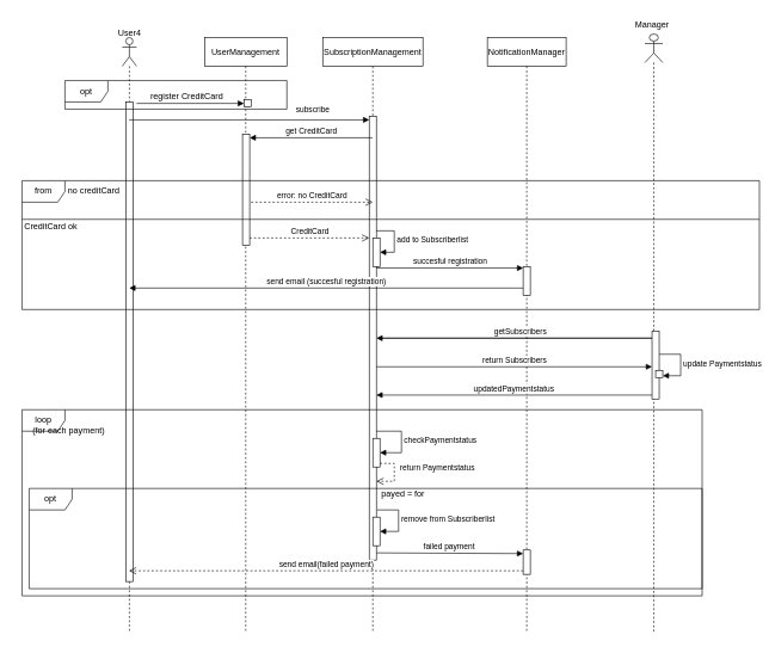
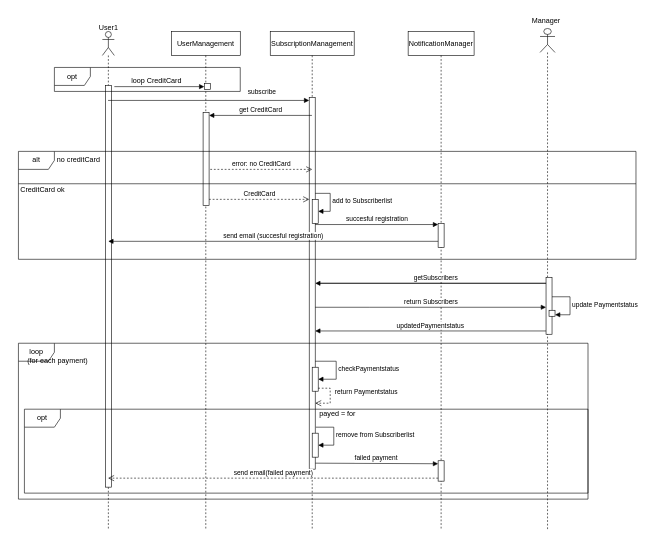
  <mxCell id="0" />
  <mxCell id="1" parent="0" />
  <mxCell id="2" value="UserManagement" style="shape=umlLifeline;perimeter=lifelinePerimeter;whiteSpace=wrap;html=1;container=1;dropTarget=0;collapsible=0;recursiveResize=0;outlineConnect=0;portConstraint=eastwest;newEdgeStyle={&quot;curved&quot;:0,&quot;rounded&quot;:0};" vertex="1" parent="1"><mxGeometry x="285" y="52" width="115" height="830" as="geometry" /></mxCell>
  <mxCell id="3" value="" style="html=1;points=[[0,0,0,0,5],[0,1,0,0,-5],[1,0,0,0,5],[1,1,0,0,-5]];perimeter=orthogonalPerimeter;outlineConnect=0;targetShapes=umlLifeline;portConstraint=eastwest;newEdgeStyle={&quot;curved&quot;:0,&quot;rounded&quot;:0};" vertex="1" parent="2"><mxGeometry x="53" y="135" width="10" height="155" as="geometry" /></mxCell>
  <mxCell id="4" value="NotificationManager" style="shape=umlLifeline;perimeter=lifelinePerimeter;whiteSpace=wrap;html=1;container=1;dropTarget=0;collapsible=0;recursiveResize=0;outlineConnect=0;portConstraint=eastwest;newEdgeStyle={&quot;curved&quot;:0,&quot;rounded&quot;:0};" vertex="1" parent="1"><mxGeometry x="680" y="52" width="110" height="830" as="geometry" /></mxCell>
  <mxCell id="5" value="" style="html=1;points=[[0,0,0,0,5],[0,1,0,0,-5],[1,0,0,0,5],[1,1,0,0,-5]];perimeter=orthogonalPerimeter;outlineConnect=0;targetShapes=umlLifeline;portConstraint=eastwest;newEdgeStyle={&quot;curved&quot;:0,&quot;rounded&quot;:0};" vertex="1" parent="4"><mxGeometry x="50" y="716" width="10" height="34" as="geometry" /></mxCell>
  <mxCell id="6" value="failed payment&amp;nbsp;" style="html=1;verticalAlign=bottom;endArrow=block;curved=0;rounded=0;entryX=0;entryY=0;entryDx=0;entryDy=5;exitX=1;exitY=1;exitDx=0;exitDy=-5;exitPerimeter=0;" edge="1" target="5" parent="4"><mxGeometry relative="1" as="geometry"><mxPoint x="-155" y="720" as="sourcePoint" /></mxGeometry></mxCell>
  <mxCell id="7" value="" style="shape=umlLifeline;perimeter=lifelinePerimeter;whiteSpace=wrap;html=1;container=1;dropTarget=0;collapsible=0;recursiveResize=0;outlineConnect=0;portConstraint=eastwest;newEdgeStyle={&quot;curved&quot;:0,&quot;rounded&quot;:0};participant=umlActor;" vertex="1" parent="1"><mxGeometry x="170" y="52" width="20" height="830" as="geometry" /></mxCell>
  <mxCell id="8" value="" style="html=1;points=[[0,0,0,0,5],[0,1,0,0,-5],[1,0,0,0,5],[1,1,0,0,-5]];perimeter=orthogonalPerimeter;outlineConnect=0;targetShapes=umlLifeline;portConstraint=eastwest;newEdgeStyle={&quot;curved&quot;:0,&quot;rounded&quot;:0};" vertex="1" parent="7"><mxGeometry x="5" y="90" width="10" height="670" as="geometry" /></mxCell>
- <mxCell id="9" value="User4" style="text;html=1;align=center;verticalAlign=middle;resizable=0;points=[];autosize=1;strokeColor=none;fillColor=none;" vertex="1" parent="1"><mxGeometry x="150" y="31" width="60" height="30" as="geometry" /></mxCell>
+ <mxCell id="9" value="User1" style="text;html=1;align=center;verticalAlign=middle;resizable=0;points=[];autosize=1;strokeColor=none;fillColor=none;" vertex="1" parent="1"><mxGeometry x="150" y="31" width="60" height="30" as="geometry" /></mxCell>
  <mxCell id="10" value="SubscriptionManagement" style="shape=umlLifeline;perimeter=lifelinePerimeter;whiteSpace=wrap;html=1;container=1;dropTarget=0;collapsible=0;recursiveResize=0;outlineConnect=0;portConstraint=eastwest;newEdgeStyle={&quot;curved&quot;:0,&quot;rounded&quot;:0};" vertex="1" parent="1"><mxGeometry x="450" y="52" width="140" height="830" as="geometry" /></mxCell>
  <mxCell id="11" value="" style="html=1;points=[[0,0,0,0,5],[0,1,0,0,-5],[1,0,0,0,5],[1,1,0,0,-5]];perimeter=orthogonalPerimeter;outlineConnect=0;targetShapes=umlLifeline;portConstraint=eastwest;newEdgeStyle={&quot;curved&quot;:0,&quot;rounded&quot;:0};" vertex="1" parent="10"><mxGeometry x="65" y="110" width="10" height="620" as="geometry" /></mxCell>
  <mxCell id="12" value="" style="html=1;points=[[0,0,0,0,5],[0,1,0,0,-5],[1,0,0,0,5],[1,1,0,0,-5]];perimeter=orthogonalPerimeter;outlineConnect=0;targetShapes=umlLifeline;portConstraint=eastwest;newEdgeStyle={&quot;curved&quot;:0,&quot;rounded&quot;:0};" vertex="1" parent="10"><mxGeometry x="70" y="560" width="10" height="40" as="geometry" /></mxCell>
  <mxCell id="13" value="checkPaymentstatus" style="html=1;align=left;spacingLeft=2;endArrow=block;rounded=0;edgeStyle=orthogonalEdgeStyle;curved=0;rounded=0;" edge="1" target="12" parent="10" source="11"><mxGeometry relative="1" as="geometry"><mxPoint x="80" y="540" as="sourcePoint" /><Array as="points"><mxPoint x="110" y="550" /><mxPoint x="110" y="580" /></Array></mxGeometry></mxCell>
  <mxCell id="14" value="return Paymentstatus" style="html=1;verticalAlign=bottom;endArrow=open;dashed=1;endSize=8;curved=0;rounded=0;exitX=1;exitY=1;exitDx=0;exitDy=-5;exitPerimeter=0;" edge="1" parent="10" source="12" target="11"><mxGeometry y="60" relative="1" as="geometry"><mxPoint x="390" y="570" as="sourcePoint" /><mxPoint x="310" y="570" as="targetPoint" /><Array as="points"><mxPoint x="100" y="595" /><mxPoint x="100" y="620" /></Array><mxPoint as="offset" /></mxGeometry></mxCell>
  <mxCell id="15" value="" style="html=1;points=[[0,0,0,0,5],[0,1,0,0,-5],[1,0,0,0,5],[1,1,0,0,-5]];perimeter=orthogonalPerimeter;outlineConnect=0;targetShapes=umlLifeline;portConstraint=eastwest;newEdgeStyle={&quot;curved&quot;:0,&quot;rounded&quot;:0};" vertex="1" parent="10"><mxGeometry x="70" y="670" width="10" height="40" as="geometry" /></mxCell>
  <mxCell id="16" value="" style="html=1;points=[[0,0,0,0,5],[0,1,0,0,-5],[1,0,0,0,5],[1,1,0,0,-5]];perimeter=orthogonalPerimeter;outlineConnect=0;targetShapes=umlLifeline;portConstraint=eastwest;newEdgeStyle={&quot;curved&quot;:0,&quot;rounded&quot;:0};" vertex="1" parent="10"><mxGeometry x="70" y="280" width="10" height="40" as="geometry" /></mxCell>
  <mxCell id="17" value="add to Subscriberlist" style="html=1;align=left;spacingLeft=2;endArrow=block;rounded=0;edgeStyle=orthogonalEdgeStyle;curved=0;rounded=0;" edge="1" target="16" parent="10" source="11"><mxGeometry relative="1" as="geometry"><mxPoint x="78" y="270" as="sourcePoint" /><Array as="points"><mxPoint x="100" y="270" /><mxPoint x="100" y="300" /></Array><mxPoint x="78" y="300.002" as="targetPoint" /></mxGeometry></mxCell>
  <mxCell id="18" value="subscribe" style="html=1;verticalAlign=bottom;endArrow=block;curved=0;rounded=0;entryX=0;entryY=0;entryDx=0;entryDy=5;" edge="1" target="11" parent="1" source="7"><mxGeometry x="0.529" y="5" relative="1" as="geometry"><mxPoint x="450" y="197" as="sourcePoint" /><mxPoint as="offset" /></mxGeometry></mxCell>
  <mxCell id="19" value="get CreditCard" style="html=1;verticalAlign=bottom;endArrow=block;curved=0;rounded=0;entryX=1;entryY=0;entryDx=0;entryDy=5;" edge="1" target="3" parent="1" source="10"><mxGeometry relative="1" as="geometry"><mxPoint x="420" y="222" as="sourcePoint" /></mxGeometry></mxCell>
- <mxCell id="20" value="from" style="shape=umlFrame;whiteSpace=wrap;html=1;pointerEvents=0;" vertex="1" parent="1"><mxGeometry x="30" y="252" width="1030" height="180" as="geometry" /></mxCell>
+ <mxCell id="20" value="alt" style="shape=umlFrame;whiteSpace=wrap;html=1;pointerEvents=0;" vertex="1" parent="1"><mxGeometry x="30" y="252" width="1030" height="180" as="geometry" /></mxCell>
  <mxCell id="21" value="no creditCard" style="text;html=1;align=center;verticalAlign=middle;resizable=0;points=[];autosize=1;strokeColor=none;fillColor=none;" vertex="1" parent="1"><mxGeometry x="80" y="252" width="100" height="30" as="geometry" /></mxCell>
  <mxCell id="22" value="error: no CreditCard" style="html=1;verticalAlign=bottom;endArrow=open;dashed=1;endSize=8;curved=0;rounded=0;exitX=1;exitY=1;exitDx=0;exitDy=-5;" edge="1" parent="1"><mxGeometry relative="1" as="geometry"><mxPoint x="520" y="282" as="targetPoint" /><mxPoint x="350" y="282" as="sourcePoint" /></mxGeometry></mxCell>
  <mxCell id="23" value="" style="line;strokeWidth=1;fillColor=none;align=left;verticalAlign=middle;spacingTop=-1;spacingLeft=3;spacingRight=3;rotatable=0;labelPosition=right;points=[];portConstraint=eastwest;strokeColor=inherit;" vertex="1" parent="1"><mxGeometry x="30" y="302" width="1030" height="8" as="geometry" /></mxCell>
  <mxCell id="24" value="" style="html=1;verticalAlign=bottom;endArrow=block;curved=0;rounded=0;entryX=0;entryY=0;entryDx=0;entryDy=5;entryPerimeter=0;" edge="1" parent="1" target="25"><mxGeometry relative="1" as="geometry"><mxPoint x="190" y="144" as="sourcePoint" /><mxPoint x="340" y="145.5" as="targetPoint" /></mxGeometry></mxCell>
  <mxCell id="25" value="" style="html=1;points=[[0,0,0,0,5],[0,1,0,0,-5],[1,0,0,0,5],[1,1,0,0,-5]];perimeter=orthogonalPerimeter;outlineConnect=0;targetShapes=umlLifeline;portConstraint=eastwest;newEdgeStyle={&quot;curved&quot;:0,&quot;rounded&quot;:0};" vertex="1" parent="1"><mxGeometry x="340" y="139" width="10" height="10" as="geometry" /></mxCell>
  <mxCell id="26" value="opt" style="shape=umlFrame;whiteSpace=wrap;html=1;pointerEvents=0;" vertex="1" parent="1"><mxGeometry x="90" y="112" width="310" height="40" as="geometry" /></mxCell>
  <mxCell id="27" value="CreditCard" style="html=1;verticalAlign=bottom;endArrow=open;dashed=1;endSize=8;curved=0;rounded=0;" edge="1" parent="1" source="3" target="11"><mxGeometry relative="1" as="geometry"><mxPoint x="540" y="272" as="sourcePoint" /><mxPoint x="460" y="272" as="targetPoint" /><Array as="points"><mxPoint x="350" y="332" /></Array></mxGeometry></mxCell>
  <mxCell id="28" value="CreditCard ok" style="text;html=1;align=center;verticalAlign=middle;resizable=0;points=[];autosize=1;strokeColor=none;fillColor=none;" vertex="1" parent="1"><mxGeometry x="20" y="302" width="100" height="30" as="geometry" /></mxCell>
  <mxCell id="29" value="" style="html=1;points=[[0,0,0,0,5],[0,1,0,0,-5],[1,0,0,0,5],[1,1,0,0,-5]];perimeter=orthogonalPerimeter;outlineConnect=0;targetShapes=umlLifeline;portConstraint=eastwest;newEdgeStyle={&quot;curved&quot;:0,&quot;rounded&quot;:0};" vertex="1" parent="1"><mxGeometry x="730" y="372" width="10" height="40" as="geometry" /></mxCell>
  <mxCell id="30" value="succesful registration" style="html=1;verticalAlign=bottom;endArrow=block;curved=0;rounded=0;entryX=0;entryY=0;entryDx=0;entryDy=5;" edge="1" parent="1"><mxGeometry relative="1" as="geometry"><mxPoint x="525" y="374" as="sourcePoint" /><mxPoint x="730" y="374" as="targetPoint" /></mxGeometry></mxCell>
  <mxCell id="31" value="send email (succesful registration)" style="html=1;verticalAlign=bottom;endArrow=block;curved=0;rounded=0;" edge="1" parent="1"><mxGeometry width="80" relative="1" as="geometry"><mxPoint x="730" y="402" as="sourcePoint" /><mxPoint x="179.81" y="402" as="targetPoint" /></mxGeometry></mxCell>
- <mxCell id="32" value="register CreditCard" style="text;html=1;align=center;verticalAlign=middle;resizable=0;points=[];autosize=1;strokeColor=none;fillColor=none;" vertex="1" parent="1"><mxGeometry x="200" y="120" width="120" height="30" as="geometry" /></mxCell>
+ <mxCell id="32" value="loop CreditCard" style="text;html=1;align=center;verticalAlign=middle;resizable=0;points=[];autosize=1;strokeColor=none;fillColor=none;" vertex="1" parent="1"><mxGeometry x="200" y="120" width="120" height="30" as="geometry" /></mxCell>
  <mxCell id="33" value="" style="shape=umlLifeline;perimeter=lifelinePerimeter;whiteSpace=wrap;html=1;container=1;dropTarget=0;collapsible=0;recursiveResize=0;outlineConnect=0;portConstraint=eastwest;newEdgeStyle={&quot;curved&quot;:0,&quot;rounded&quot;:0};participant=umlActor;" vertex="1" parent="1"><mxGeometry x="900" y="47" width="25" height="835" as="geometry" /></mxCell>
  <mxCell id="34" value="" style="html=1;points=[[0,0,0,0,5],[0,1,0,0,-5],[1,0,0,0,5],[1,1,0,0,-5]];perimeter=orthogonalPerimeter;outlineConnect=0;targetShapes=umlLifeline;portConstraint=eastwest;newEdgeStyle={&quot;curved&quot;:0,&quot;rounded&quot;:0};" vertex="1" parent="33"><mxGeometry x="10" y="415" width="10" height="95" as="geometry" /></mxCell>
  <mxCell id="35" value="" style="html=1;points=[[0,0,0,0,5],[0,1,0,0,-5],[1,0,0,0,5],[1,1,0,0,-5]];perimeter=orthogonalPerimeter;outlineConnect=0;targetShapes=umlLifeline;portConstraint=eastwest;newEdgeStyle={&quot;curved&quot;:0,&quot;rounded&quot;:0};" vertex="1" parent="33"><mxGeometry x="15" y="470" width="10" height="10" as="geometry" /></mxCell>
  <mxCell id="36" value="Manager" style="text;html=1;align=center;verticalAlign=middle;resizable=0;points=[];autosize=1;strokeColor=none;fillColor=none;" vertex="1" parent="1"><mxGeometry x="875" y="20" width="70" height="30" as="geometry" /></mxCell>
  <mxCell id="37" value="getSubscribers" style="html=1;verticalAlign=bottom;endArrow=block;curved=0;rounded=0;" edge="1" parent="1"><mxGeometry x="0.474" relative="1" as="geometry"><mxPoint x="530" y="472" as="sourcePoint" /><mxPoint x="525" y="472" as="targetPoint" /><Array as="points"><mxPoint x="910" y="472" /></Array><mxPoint as="offset" /></mxGeometry></mxCell>
  <mxCell id="38" value="return Subscribers" style="html=1;verticalAlign=bottom;endArrow=block;curved=0;rounded=0;" edge="1" parent="1" source="11" target="34"><mxGeometry width="80" relative="1" as="geometry"><mxPoint x="530" y="512" as="sourcePoint" /><mxPoint x="915" y="512" as="targetPoint" /><Array as="points"><mxPoint x="615" y="512" /></Array></mxGeometry></mxCell>
  <mxCell id="39" value="updatedPaymentstatus" style="html=1;verticalAlign=bottom;endArrow=block;curved=0;rounded=0;" edge="1" parent="1"><mxGeometry width="80" relative="1" as="geometry"><mxPoint x="910" y="551.5" as="sourcePoint" /><mxPoint x="525" y="551.5" as="targetPoint" /></mxGeometry></mxCell>
  <mxCell id="40" value="loop" style="shape=umlFrame;whiteSpace=wrap;html=1;pointerEvents=0;" vertex="1" parent="1"><mxGeometry x="30" y="572" width="950" height="260" as="geometry" /></mxCell>
  <mxCell id="41" value="update Paymentstatus" style="html=1;align=left;spacingLeft=2;endArrow=block;rounded=0;edgeStyle=orthogonalEdgeStyle;curved=0;rounded=0;" edge="1" parent="1"><mxGeometry relative="1" as="geometry"><mxPoint x="920" y="494.5" as="sourcePoint" /><Array as="points"><mxPoint x="950" y="524.5" /></Array><mxPoint x="925" y="524.5" as="targetPoint" /></mxGeometry></mxCell>
  <mxCell id="42" value="(for each payment)" style="text;html=1;align=center;verticalAlign=middle;resizable=0;points=[];autosize=1;strokeColor=none;fillColor=none;" vertex="1" parent="1"><mxGeometry x="35" y="587" width="120" height="30" as="geometry" /></mxCell>
  <mxCell id="43" value="opt" style="shape=umlFrame;whiteSpace=wrap;html=1;pointerEvents=0;" vertex="1" parent="1"><mxGeometry x="40" y="682" width="940" height="140" as="geometry" /></mxCell>
  <mxCell id="44" value="payed = for" style="text;html=1;align=center;verticalAlign=middle;resizable=0;points=[];autosize=1;strokeColor=none;fillColor=none;" vertex="1" parent="1"><mxGeometry x="512" y="675" width="100" height="30" as="geometry" /></mxCell>
  <mxCell id="45" value="remove from Subscriberlist" style="html=1;align=left;spacingLeft=2;endArrow=block;rounded=0;edgeStyle=orthogonalEdgeStyle;curved=0;rounded=0;" edge="1" target="15" parent="1"><mxGeometry relative="1" as="geometry"><mxPoint x="526" y="712" as="sourcePoint" /><Array as="points"><mxPoint x="556" y="742" /></Array></mxGeometry></mxCell>
  <mxCell id="46" value="send email(failed payment)" style="html=1;verticalAlign=bottom;endArrow=open;dashed=1;endSize=8;curved=0;rounded=0;exitX=0;exitY=1;exitDx=0;exitDy=-5;" edge="1" source="5" parent="1" target="7"><mxGeometry relative="1" as="geometry"><mxPoint x="660" y="852" as="targetPoint" /></mxGeometry></mxCell>
